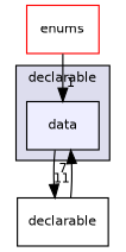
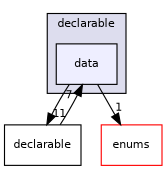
  digraph {
    compound=true
    node [fontname=Helvetica fontsize=10 shape=box style=filled]
    edge [labeldistance=1.5 labelfontname=Helvetica labelfontsize=10]
    n1 [fillcolor="#eeeeff" label=data pencolor=black]
    n2 [label=declarable style=""]
    n3 [color=red fillcolor=white label=enums]
    subgraph cluster_1 {
      bgcolor="#ddddee"
      fontname=Helvetica
      fontsize=10
      label=declarable
      pencolor=black
      n1
    }
    n1 -> n2 [headlabel=11]
-   n3 -> n1 [headlabel=1]
+   n1 -> n3 [headlabel=1]
    n2 -> n1 [headlabel=7]
  }
